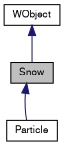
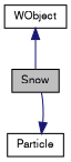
  digraph {
    node [color=black fontname=FreeSans fontsize=10 shape=record]
    edge [color=midnightblue dir=back fontname=FreeSans fontsize=10 labelfontname=FreeSans labelfontsize=10 style=solid]
    n1 [fillcolor=grey75 fontcolor=black height=0.2 label=Snow style=filled width=0.4]
    n2 [height=0.2 label=Particle width=0.4]
    n3 [height=0.2 label=WObject width=0.4]
-   n1 -> n2
+   n2 -> n1
    n3 -> n1
  }
